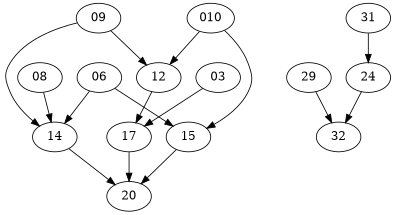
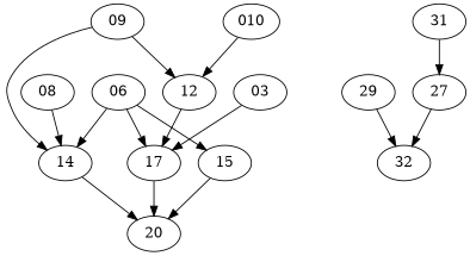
  digraph {
    09
    12
    14
    17
    20
    010
    15
    06
    08
    03
-   27 [label=24]
+   27
    32
    31
    29
    09 -> 12
    09 -> 14
    12 -> 17
    14 -> 20
    17 -> 20
    010 -> 12
-   010 -> 15
    15 -> 20
    06 -> 14
+   06 -> 17
    06 -> 15
    08 -> 14
    03 -> 17
    27 -> 32
    31 -> 27
    29 -> 32
  }
